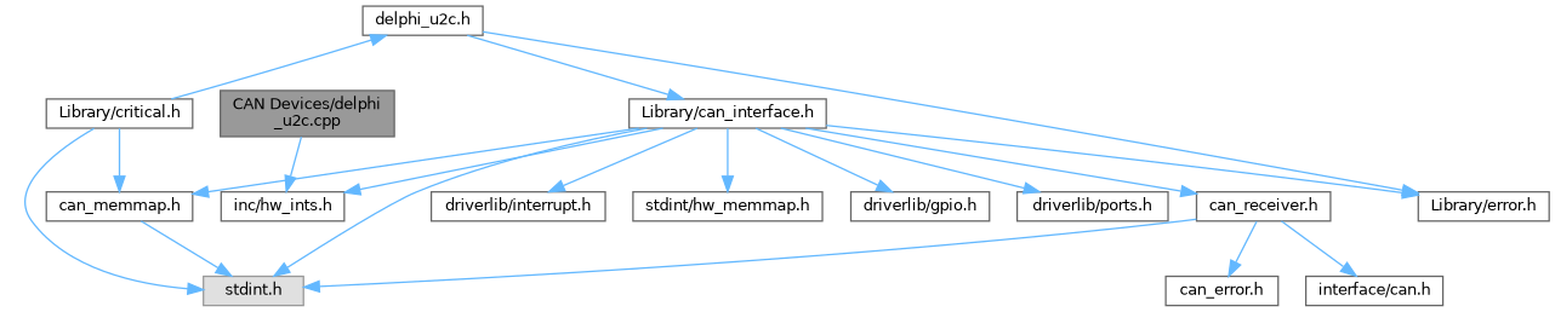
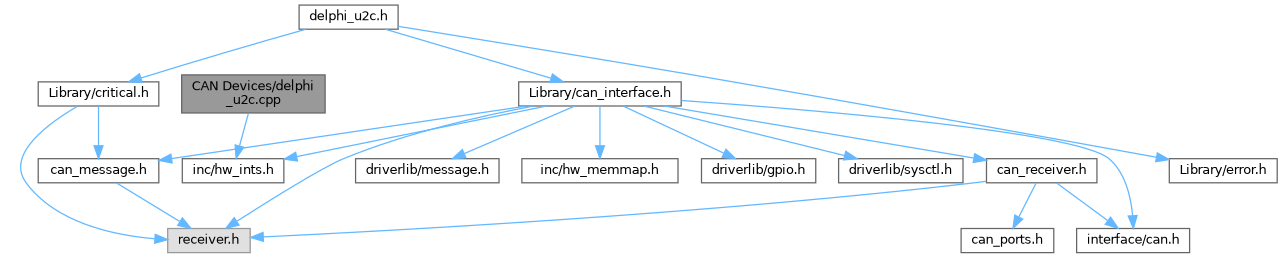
  digraph {
    node [color=grey40 fillcolor=white fontname=Helvetica fontsize=10 shape=box style=filled]
    edge [color=steelblue1 fontname=Helvetica fontsize=10 labelfontname=Helvetica labelfontsize=10 style=solid]
    n1 [color=gray40 fillcolor=grey60 fontcolor=black height=0.2 label="CAN Devices/delphi\l_u2c.cpp" width=0.4]
    n2 [height=0.2 label="inc/hw_ints.h" width=0.4]
    n3 [height=0.2 label="delphi_u2c.h" width=0.4]
    n4 [height=0.2 label="Library/critical.h" width=0.4]
    n5 [height=0.2 label="Library/can_interface.h" width=0.4]
    n6 [height=0.2 label="Library/error.h" width=0.4]
-   n7 [color=grey60 fillcolor="#E0E0E0" height=0.2 label="stdint.h" width=0.4]
-   n8 [height=0.2 label="can_memmap.h" width=0.4]
+   n7 [color=grey60 fillcolor="#E0E0E0" height=0.2 label="receiver.h" width=0.4]
+   n8 [height=0.2 label="can_message.h" width=0.4]
    n9 [height=0.2 label="can_receiver.h" width=0.4]
-   n10 [height=0.2 label="driverlib/interrupt.h" width=0.4]
-   n11 [height=0.2 label="stdint/hw_memmap.h" width=0.4]
+   n10 [height=0.2 label="driverlib/message.h" width=0.4]
+   n11 [height=0.2 label="inc/hw_memmap.h" width=0.4]
    n12 [height=0.2 label="interface/can.h" width=0.4]
    n13 [height=0.2 label="driverlib/gpio.h" width=0.4]
-   n14 [height=0.2 label="driverlib/ports.h" width=0.4]
-   n15 [height=0.2 label="can_error.h" width=0.4]
+   n14 [height=0.2 label="driverlib/sysctl.h" width=0.4]
+   n15 [height=0.2 label="can_ports.h" width=0.4]
    n1 -> n2
-   n4 -> n3
+   n3 -> n4
    n3 -> n5
    n3 -> n6
    n4 -> n7
    n4 -> n8
    n5 -> n2
    n5 -> n7
    n5 -> n8
    n5 -> n9
    n5 -> n10
    n5 -> n11
-   n5 -> n6
+   n5 -> n12
    n5 -> n13
    n5 -> n14
    n8 -> n7
    n9 -> n7
    n9 -> n12
    n9 -> n15
  }
